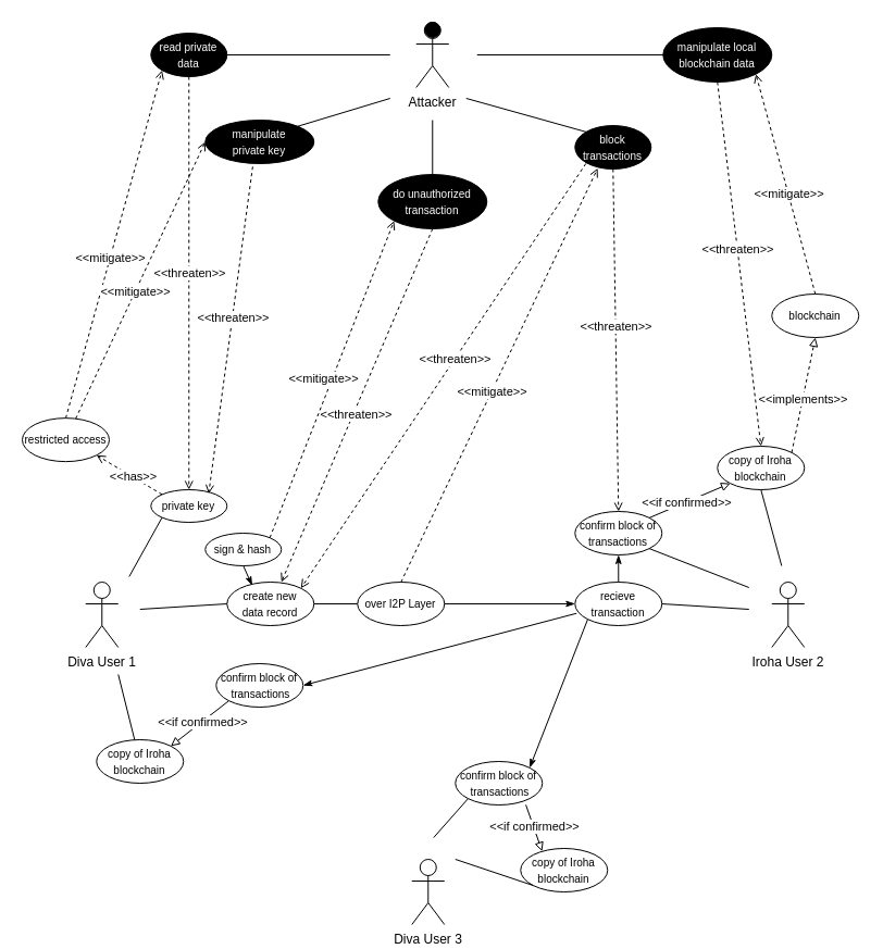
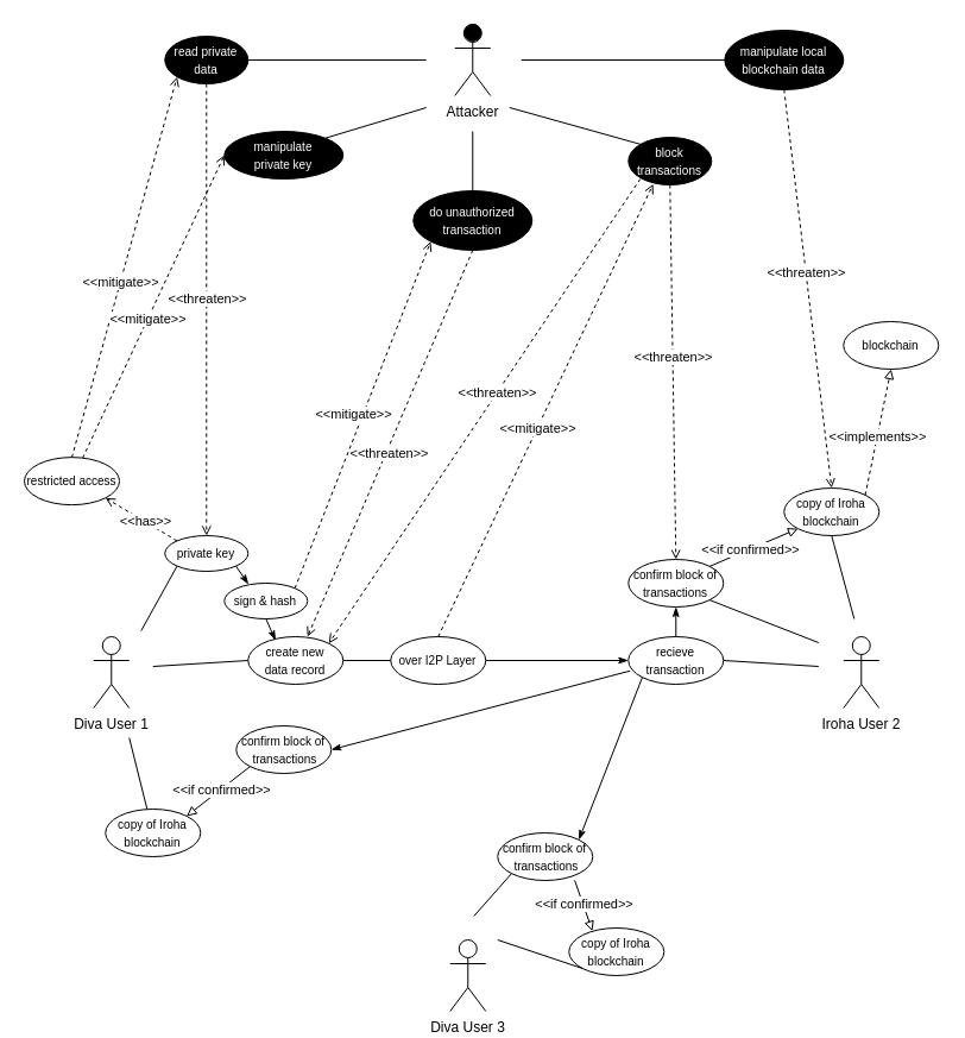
  <mxCell id="0" />
  <mxCell id="1" parent="0" />
  <mxCell id="2" value="Diva User 1" style="shape=umlActor;verticalLabelPosition=bottom;verticalAlign=top;html=1;outlineConnect=0;" parent="1" vertex="1"><mxGeometry x="78.28" y="535" width="30" height="60" as="geometry" /></mxCell>
  <mxCell id="3" value="" style="group" parent="1" vertex="1" connectable="0"><mxGeometry x="382.28" y="20" width="30" height="60" as="geometry" /></mxCell>
  <mxCell id="4" value="Attacker" style="shape=umlActor;verticalLabelPosition=bottom;verticalAlign=top;html=1;outlineConnect=0;" parent="3" vertex="1"><mxGeometry width="30" height="60" as="geometry" /></mxCell>
  <mxCell id="5" value="" style="ellipse;whiteSpace=wrap;html=1;aspect=fixed;fillColor=#000000;" parent="3" vertex="1"><mxGeometry x="8" width="14" height="14" as="geometry" /></mxCell>
  <mxCell id="6" value="&lt;span style=&quot;font-size: 10px&quot;&gt;private key&lt;/span&gt;" style="ellipse;whiteSpace=wrap;html=1;fillColor=#FFFFFF;" parent="1" vertex="1"><mxGeometry x="138.28" y="450" width="70" height="30" as="geometry" /></mxCell>
  <mxCell id="7" value="&lt;span style=&quot;font-size: 10px&quot;&gt;copy of Iroha blockchain&lt;/span&gt;" style="ellipse;whiteSpace=wrap;html=1;fillColor=#FFFFFF;" parent="1" vertex="1"><mxGeometry x="88.28" y="680" width="80" height="40" as="geometry" /></mxCell>
  <mxCell id="8" value="" style="endArrow=none;html=1;entryX=0;entryY=1;entryDx=0;entryDy=0;" parent="1" target="6" edge="1"><mxGeometry width="50" height="50" relative="1" as="geometry"><mxPoint x="118.28" y="530" as="sourcePoint" /><mxPoint x="498.28" y="505" as="targetPoint" /></mxGeometry></mxCell>
  <mxCell id="9" value="" style="endArrow=none;html=1;" parent="1" target="7" edge="1"><mxGeometry width="50" height="50" relative="1" as="geometry"><mxPoint x="108.28" y="620" as="sourcePoint" /><mxPoint x="103.28" y="475" as="targetPoint" /></mxGeometry></mxCell>
  <mxCell id="10" value="" style="endArrow=none;html=1;exitX=1;exitY=0.5;exitDx=0;exitDy=0;" parent="1" source="27" edge="1"><mxGeometry width="50" height="50" relative="1" as="geometry"><mxPoint x="208.28" y="50" as="sourcePoint" /><mxPoint x="358.28" y="50" as="targetPoint" /></mxGeometry></mxCell>
  <mxCell id="11" value="" style="endArrow=none;html=1;exitX=1;exitY=0;exitDx=0;exitDy=0;" parent="1" source="28" edge="1"><mxGeometry width="50" height="50" relative="1" as="geometry"><mxPoint x="263.853" y="123.994" as="sourcePoint" /><mxPoint x="358.28" y="90" as="targetPoint" /></mxGeometry></mxCell>
  <mxCell id="12" value="" style="endArrow=none;html=1;exitX=0;exitY=0.5;exitDx=0;exitDy=0;" parent="1" source="29" edge="1"><mxGeometry width="50" height="50" relative="1" as="geometry"><mxPoint x="328.28" y="160" as="sourcePoint" /><mxPoint x="438.28" y="50" as="targetPoint" /></mxGeometry></mxCell>
  <mxCell id="13" value="" style="endArrow=none;html=1;exitX=0.5;exitY=0;exitDx=0;exitDy=0;" parent="1" source="30" edge="1"><mxGeometry width="50" height="50" relative="1" as="geometry"><mxPoint x="338.28" y="170" as="sourcePoint" /><mxPoint x="397.28" y="110" as="targetPoint" /></mxGeometry></mxCell>
  <mxCell id="14" value="&lt;span style=&quot;font-size: 10px&quot;&gt;block transactions&lt;/span&gt;" style="ellipse;whiteSpace=wrap;html=1;fillColor=#000000;fontColor=#FFFFFF;" parent="1" vertex="1"><mxGeometry x="528.28" y="115" width="70" height="40" as="geometry" /></mxCell>
  <mxCell id="15" value="" style="endArrow=none;html=1;exitX=0;exitY=0;exitDx=0;exitDy=0;" parent="1" source="14" edge="1"><mxGeometry width="50" height="50" relative="1" as="geometry"><mxPoint x="273.853" y="133.994" as="sourcePoint" /><mxPoint x="428.28" y="90" as="targetPoint" /></mxGeometry></mxCell>
  <mxCell id="16" value="Iroha User 2" style="shape=umlActor;verticalLabelPosition=bottom;verticalAlign=top;html=1;outlineConnect=0;" parent="1" vertex="1"><mxGeometry x="709.28" y="535" width="30" height="60" as="geometry" /></mxCell>
  <mxCell id="17" value="&lt;span style=&quot;font-size: 10px&quot;&gt;copy of Iroha blockchain&lt;/span&gt;" style="ellipse;whiteSpace=wrap;html=1;fillColor=#FFFFFF;" parent="1" vertex="1"><mxGeometry x="659.28" y="410" width="80" height="40" as="geometry" /></mxCell>
  <mxCell id="18" value="" style="endArrow=none;html=1;entryX=0.5;entryY=1;entryDx=0;entryDy=0;" parent="1" target="17" edge="1"><mxGeometry width="50" height="50" relative="1" as="geometry"><mxPoint x="718.28" y="520" as="sourcePoint" /><mxPoint x="734.28" y="475" as="targetPoint" /></mxGeometry></mxCell>
  <mxCell id="19" value="&lt;span style=&quot;font-size: 10px&quot;&gt;recieve transaction&lt;/span&gt;" style="ellipse;whiteSpace=wrap;html=1;fillColor=#FFFFFF;" parent="1" vertex="1"><mxGeometry x="528.28" y="535" width="80" height="40" as="geometry" /></mxCell>
  <mxCell id="20" value="" style="endArrow=none;html=1;entryX=1;entryY=0.5;entryDx=0;entryDy=0;" parent="1" target="19" edge="1"><mxGeometry width="50" height="50" relative="1" as="geometry"><mxPoint x="688.28" y="560" as="sourcePoint" /><mxPoint x="646.564" y="509.142" as="targetPoint" /></mxGeometry></mxCell>
  <mxCell id="21" value="&lt;span style=&quot;font-size: 10px&quot;&gt;create new &lt;br&gt;data record&lt;/span&gt;" style="ellipse;whiteSpace=wrap;html=1;fillColor=#FFFFFF;" parent="1" vertex="1"><mxGeometry x="208.28" y="535" width="80" height="40" as="geometry" /></mxCell>
  <mxCell id="22" value="" style="endArrow=none;html=1;entryX=0;entryY=0.5;entryDx=0;entryDy=0;" parent="1" target="21" edge="1"><mxGeometry width="50" height="50" relative="1" as="geometry"><mxPoint x="128.28" y="560" as="sourcePoint" /><mxPoint x="618.28" y="565" as="targetPoint" /></mxGeometry></mxCell>
  <mxCell id="23" value="" style="endArrow=none;html=1;entryX=1;entryY=0.5;entryDx=0;entryDy=0;exitX=0;exitY=0.5;exitDx=0;exitDy=0;startArrow=classicThin;startFill=1;" parent="1" source="19" target="21" edge="1"><mxGeometry width="50" height="50" relative="1" as="geometry"><mxPoint x="218.28" y="565" as="sourcePoint" /><mxPoint x="138.28" y="570" as="targetPoint" /></mxGeometry></mxCell>
  <mxCell id="24" value="&lt;span style=&quot;font-size: 10px&quot;&gt;over I2P Layer&lt;/span&gt;" style="ellipse;whiteSpace=wrap;html=1;fillColor=#FFFFFF;" parent="1" vertex="1"><mxGeometry x="328.28" y="535" width="80" height="40" as="geometry" /></mxCell>
  <mxCell id="25" value="" style="endArrow=open;html=1;dashed=1;exitX=0.5;exitY=1;exitDx=0;exitDy=0;entryX=0.5;entryY=0;entryDx=0;entryDy=0;endFill=0;" parent="1" source="14" target="50" edge="1"><mxGeometry width="50" height="50" relative="1" as="geometry"><mxPoint x="618.28" y="310" as="sourcePoint" /><mxPoint x="568.28" y="360" as="targetPoint" /></mxGeometry></mxCell>
  <mxCell id="26" value="&amp;lt;&amp;lt;threaten&amp;gt;&amp;gt;" style="edgeLabel;html=1;align=center;verticalAlign=middle;resizable=0;points=[];" parent="25" vertex="1" connectable="0"><mxGeometry x="-0.08" relative="1" as="geometry"><mxPoint as="offset" /></mxGeometry></mxCell>
  <mxCell id="27" value="&lt;span style=&quot;font-size: 10px&quot;&gt;read private data&lt;/span&gt;" style="ellipse;whiteSpace=wrap;html=1;fillColor=#000000;fontColor=#FFFFFF;" parent="1" vertex="1"><mxGeometry x="138.28" y="30" width="70" height="40" as="geometry" /></mxCell>
  <mxCell id="28" value="&lt;span style=&quot;font-size: 10px&quot;&gt;manipulate &lt;br&gt;private key&lt;/span&gt;" style="ellipse;whiteSpace=wrap;html=1;fillColor=#000000;fontColor=#FFFFFF;" parent="1" vertex="1"><mxGeometry x="188.28" y="110" width="100" height="40" as="geometry" /></mxCell>
  <mxCell id="29" value="&lt;span style=&quot;font-size: 10px&quot;&gt;manipulate local blockchain data&lt;/span&gt;" style="ellipse;whiteSpace=wrap;html=1;fillColor=#000000;fontColor=#FFFFFF;" parent="1" vertex="1"><mxGeometry x="609.28" y="25" width="100" height="50" as="geometry" /></mxCell>
  <mxCell id="30" value="&lt;span style=&quot;font-size: 10px&quot;&gt;do unauthorized transaction&lt;/span&gt;" style="ellipse;whiteSpace=wrap;html=1;fillColor=#000000;fontColor=#FFFFFF;" parent="1" vertex="1"><mxGeometry x="347.28" y="160" width="100" height="50" as="geometry" /></mxCell>
  <mxCell id="31" value="" style="endArrow=open;html=1;dashed=1;exitX=0.5;exitY=0;exitDx=0;exitDy=0;entryX=0.298;entryY=0.982;entryDx=0;entryDy=0;endFill=0;entryPerimeter=0;" parent="1" source="24" target="14" edge="1"><mxGeometry width="50" height="50" relative="1" as="geometry"><mxPoint x="573.28" y="165" as="sourcePoint" /><mxPoint x="578.28" y="545" as="targetPoint" /></mxGeometry></mxCell>
  <mxCell id="32" value="&amp;lt;&amp;lt;mitigate&amp;gt;&amp;gt;" style="edgeLabel;html=1;align=center;verticalAlign=middle;resizable=0;points=[];" parent="31" vertex="1" connectable="0"><mxGeometry x="-0.08" relative="1" as="geometry"><mxPoint as="offset" /></mxGeometry></mxCell>
  <mxCell id="33" value="&lt;span style=&quot;font-size: 10px&quot;&gt;sign &amp;amp; hash&lt;/span&gt;" style="ellipse;whiteSpace=wrap;html=1;fillColor=#FFFFFF;" parent="1" vertex="1"><mxGeometry x="188.28" y="490" width="70" height="30" as="geometry" /></mxCell>
  <mxCell id="34" value="" style="endArrow=open;html=1;dashed=1;entryX=1;entryY=0;entryDx=0;entryDy=0;endFill=0;" parent="1" target="21" edge="1"><mxGeometry width="50" height="50" relative="1" as="geometry"><mxPoint x="538.28" y="150" as="sourcePoint" /><mxPoint x="578.28" y="545" as="targetPoint" /></mxGeometry></mxCell>
  <mxCell id="35" value="&amp;lt;&amp;lt;threaten&amp;gt;&amp;gt;" style="edgeLabel;html=1;align=center;verticalAlign=middle;resizable=0;points=[];" parent="34" vertex="1" connectable="0"><mxGeometry x="-0.08" relative="1" as="geometry"><mxPoint as="offset" /></mxGeometry></mxCell>
  <mxCell id="36" value="" style="endArrow=classicThin;html=1;entryX=0.289;entryY=0.079;entryDx=0;entryDy=0;exitX=0.5;exitY=1;exitDx=0;exitDy=0;endFill=1;entryPerimeter=0;" parent="1" source="33" target="21" edge="1"><mxGeometry width="50" height="50" relative="1" as="geometry"><mxPoint x="218.28" y="565" as="sourcePoint" /><mxPoint x="138.28" y="570" as="targetPoint" /></mxGeometry></mxCell>
+ <mxCell id="37" value="" style="endArrow=classicThin;html=1;entryX=0.29;entryY=0.031;entryDx=0;entryDy=0;exitX=1;exitY=1;exitDx=0;exitDy=0;endFill=1;entryPerimeter=0;" parent="1" source="6" target="33" edge="1"><mxGeometry width="50" height="50" relative="1" as="geometry"><mxPoint x="233.28" y="530" as="sourcePoint" /><mxPoint x="241.4" y="548.16" as="targetPoint" /></mxGeometry></mxCell>
  <mxCell id="38" value="" style="endArrow=open;html=1;dashed=1;entryX=0.685;entryY=0.037;entryDx=0;entryDy=0;endFill=0;exitX=0.5;exitY=1;exitDx=0;exitDy=0;entryPerimeter=0;" parent="1" source="30" edge="1"><mxGeometry width="50" height="50" relative="1" as="geometry"><mxPoint x="437.18" y="209.47" as="sourcePoint" /><mxPoint x="258.28" y="535" as="targetPoint" /></mxGeometry></mxCell>
  <mxCell id="39" value="&amp;lt;&amp;lt;threaten&amp;gt;&amp;gt;" style="edgeLabel;html=1;align=center;verticalAlign=middle;resizable=0;points=[];" parent="38" vertex="1" connectable="0"><mxGeometry x="-0.08" relative="1" as="geometry"><mxPoint x="-6.62" y="20.82" as="offset" /></mxGeometry></mxCell>
  <mxCell id="40" value="" style="endArrow=open;html=1;dashed=1;exitX=1;exitY=0;exitDx=0;exitDy=0;entryX=0;entryY=1;entryDx=0;entryDy=0;endFill=0;" parent="1" source="33" target="30" edge="1"><mxGeometry width="50" height="50" relative="1" as="geometry"><mxPoint x="418.28" y="545" as="sourcePoint" /><mxPoint x="559.14" y="164.28" as="targetPoint" /></mxGeometry></mxCell>
  <mxCell id="41" value="&amp;lt;&amp;lt;mitigate&amp;gt;&amp;gt;" style="edgeLabel;html=1;align=center;verticalAlign=middle;resizable=0;points=[];" parent="40" vertex="1" connectable="0"><mxGeometry x="-0.08" relative="1" as="geometry"><mxPoint x="-3.34" y="-12.32" as="offset" /></mxGeometry></mxCell>
  <mxCell id="42" value="" style="endArrow=open;html=1;dashed=1;exitX=0.5;exitY=1;exitDx=0;exitDy=0;entryX=0.5;entryY=0;entryDx=0;entryDy=0;endFill=0;" parent="1" source="27" target="6" edge="1"><mxGeometry width="50" height="50" relative="1" as="geometry"><mxPoint x="573.28" y="165" as="sourcePoint" /><mxPoint x="578.28" y="545" as="targetPoint" /></mxGeometry></mxCell>
  <mxCell id="43" value="&amp;lt;&amp;lt;threaten&amp;gt;&amp;gt;" style="edgeLabel;html=1;align=center;verticalAlign=middle;resizable=0;points=[];" parent="42" vertex="1" connectable="0"><mxGeometry x="-0.08" relative="1" as="geometry"><mxPoint y="5" as="offset" /></mxGeometry></mxCell>
  <mxCell id="44" value="Diva User 3" style="shape=umlActor;verticalLabelPosition=bottom;verticalAlign=top;html=1;outlineConnect=0;" parent="1" vertex="1"><mxGeometry x="378.28" y="790" width="30" height="60" as="geometry" /></mxCell>
  <mxCell id="45" value="&lt;span style=&quot;font-size: 10px&quot;&gt;copy of Iroha blockchain&lt;/span&gt;" style="ellipse;whiteSpace=wrap;html=1;fillColor=#FFFFFF;" parent="1" vertex="1"><mxGeometry x="478.28" y="780" width="80" height="40" as="geometry" /></mxCell>
  <mxCell id="46" value="" style="endArrow=none;html=1;entryX=0;entryY=1;entryDx=0;entryDy=0;" parent="1" target="45" edge="1"><mxGeometry width="50" height="50" relative="1" as="geometry"><mxPoint x="418.28" y="790" as="sourcePoint" /><mxPoint x="403.28" y="730" as="targetPoint" /></mxGeometry></mxCell>
  <mxCell id="47" value="&lt;span style=&quot;font-size: 10px&quot;&gt;confirm&amp;nbsp;&lt;/span&gt;&lt;span style=&quot;font-size: 10px&quot;&gt;block of&lt;/span&gt;&lt;span style=&quot;font-size: 10px&quot;&gt;&lt;br&gt;&amp;nbsp;transactions&lt;/span&gt;" style="ellipse;whiteSpace=wrap;html=1;fillColor=#FFFFFF;" parent="1" vertex="1"><mxGeometry x="418.28" y="700" width="80" height="40" as="geometry" /></mxCell>
  <mxCell id="48" value="" style="endArrow=none;html=1;entryX=0;entryY=1;entryDx=0;entryDy=0;" parent="1" target="47" edge="1"><mxGeometry width="50" height="50" relative="1" as="geometry"><mxPoint x="398.28" y="770" as="sourcePoint" /><mxPoint x="315.564" y="764.142" as="targetPoint" /></mxGeometry></mxCell>
  <mxCell id="49" value="&lt;span style=&quot;font-size: 10px&quot;&gt;confirm&amp;nbsp;&lt;/span&gt;&lt;span style=&quot;font-size: 10px&quot;&gt;block of&lt;/span&gt;&lt;span style=&quot;font-size: 10px&quot;&gt;&lt;br&gt;&amp;nbsp;transactions&lt;/span&gt;" style="ellipse;whiteSpace=wrap;html=1;fillColor=#FFFFFF;" parent="1" vertex="1"><mxGeometry x="198.28" y="610" width="80" height="40" as="geometry" /></mxCell>
  <mxCell id="50" value="&lt;span style=&quot;font-size: 10px&quot;&gt;confirm block of transactions&lt;/span&gt;" style="ellipse;whiteSpace=wrap;html=1;fillColor=#FFFFFF;" parent="1" vertex="1"><mxGeometry x="528.28" y="470" width="80" height="40" as="geometry" /></mxCell>
  <mxCell id="51" value="" style="endArrow=none;html=1;entryX=1;entryY=1;entryDx=0;entryDy=0;" parent="1" target="50" edge="1"><mxGeometry width="50" height="50" relative="1" as="geometry"><mxPoint x="688.28" y="540" as="sourcePoint" /><mxPoint x="618.28" y="565" as="targetPoint" /></mxGeometry></mxCell>
  <mxCell id="52" value="" style="endArrow=none;html=1;entryX=0.5;entryY=0;entryDx=0;entryDy=0;exitX=0.5;exitY=1;exitDx=0;exitDy=0;startArrow=classicThin;startFill=1;endFill=0;" parent="1" source="50" target="19" edge="1"><mxGeometry width="50" height="50" relative="1" as="geometry"><mxPoint x="538.28" y="565" as="sourcePoint" /><mxPoint x="298.28" y="565" as="targetPoint" /></mxGeometry></mxCell>
  <mxCell id="53" value="" style="endArrow=none;html=1;entryX=0;entryY=1;entryDx=0;entryDy=0;exitX=1;exitY=0;exitDx=0;exitDy=0;startArrow=classicThin;startFill=1;endFill=0;" parent="1" source="47" target="19" edge="1"><mxGeometry width="50" height="50" relative="1" as="geometry"><mxPoint x="583.08" y="612.6" as="sourcePoint" /><mxPoint x="578.28" y="585" as="targetPoint" /></mxGeometry></mxCell>
  <mxCell id="54" value="" style="endArrow=none;html=1;entryX=0.018;entryY=0.718;entryDx=0;entryDy=0;exitX=1;exitY=0.5;exitDx=0;exitDy=0;startArrow=classicThin;startFill=1;endFill=0;entryPerimeter=0;" parent="1" source="49" target="19" edge="1"><mxGeometry width="50" height="50" relative="1" as="geometry"><mxPoint x="336.564" y="735.858" as="sourcePoint" /><mxPoint x="549.996" y="579.142" as="targetPoint" /></mxGeometry></mxCell>
  <mxCell id="55" value="" style="endArrow=open;html=1;dashed=1;exitX=0.5;exitY=1;exitDx=0;exitDy=0;entryX=0.5;entryY=0;entryDx=0;entryDy=0;endFill=0;" parent="1" source="29" target="17" edge="1"><mxGeometry width="50" height="50" relative="1" as="geometry"><mxPoint x="573.28" y="165" as="sourcePoint" /><mxPoint x="598.28" y="610" as="targetPoint" /></mxGeometry></mxCell>
  <mxCell id="56" value="&amp;lt;&amp;lt;threaten&amp;gt;&amp;gt;" style="edgeLabel;html=1;align=center;verticalAlign=middle;resizable=0;points=[];" parent="55" vertex="1" connectable="0"><mxGeometry x="-0.08" relative="1" as="geometry"><mxPoint as="offset" /></mxGeometry></mxCell>
  <mxCell id="57" value="&lt;span style=&quot;font-size: 10px&quot;&gt;blockchain&lt;/span&gt;" style="ellipse;whiteSpace=wrap;html=1;fillColor=#FFFFFF;" parent="1" vertex="1"><mxGeometry x="709.28" y="270" width="80" height="40" as="geometry" /></mxCell>
- <mxCell id="58" value="" style="endArrow=open;html=1;dashed=1;exitX=0.5;exitY=0;exitDx=0;exitDy=0;entryX=1;entryY=1;entryDx=0;entryDy=0;endFill=0;" parent="1" source="57" target="29" edge="1"><mxGeometry width="50" height="50" relative="1" as="geometry"><mxPoint x="418.28" y="545" as="sourcePoint" /><mxPoint x="559.14" y="164.28" as="targetPoint" /></mxGeometry></mxCell>
- <mxCell id="59" value="&amp;lt;&amp;lt;mitigate&amp;gt;&amp;gt;" style="edgeLabel;html=1;align=center;verticalAlign=middle;resizable=0;points=[];" parent="58" vertex="1" connectable="0"><mxGeometry x="-0.08" relative="1" as="geometry"><mxPoint as="offset" /></mxGeometry></mxCell>
  <mxCell id="60" value="" style="endArrow=block;html=1;dashed=1;entryX=0.5;entryY=1;entryDx=0;entryDy=0;endFill=0;exitX=1;exitY=0;exitDx=0;exitDy=0;" parent="1" source="17" target="57" edge="1"><mxGeometry width="50" height="50" relative="1" as="geometry"><mxPoint x="758.28" y="485" as="sourcePoint" /><mxPoint x="704.635" y="77.678" as="targetPoint" /></mxGeometry></mxCell>
  <mxCell id="61" value="&amp;lt;&amp;lt;implements&amp;gt;&amp;gt;" style="edgeLabel;html=1;align=center;verticalAlign=middle;resizable=0;points=[];" parent="60" vertex="1" connectable="0"><mxGeometry x="-0.08" relative="1" as="geometry"><mxPoint as="offset" /></mxGeometry></mxCell>
- <mxCell id="62" value="" style="endArrow=open;html=1;dashed=1;exitX=0.436;exitY=1.069;exitDx=0;exitDy=0;entryX=0.759;entryY=0.124;entryDx=0;entryDy=0;endFill=0;exitPerimeter=0;entryPerimeter=0;" parent="1" source="28" target="6" edge="1"><mxGeometry width="50" height="50" relative="1" as="geometry"><mxPoint x="183.28" y="80" as="sourcePoint" /><mxPoint x="183.28" y="460" as="targetPoint" /></mxGeometry></mxCell>
- <mxCell id="63" value="&amp;lt;&amp;lt;threaten&amp;gt;&amp;gt;" style="edgeLabel;html=1;align=center;verticalAlign=middle;resizable=0;points=[];" parent="62" vertex="1" connectable="0"><mxGeometry x="-0.08" relative="1" as="geometry"><mxPoint as="offset" /></mxGeometry></mxCell>
  <mxCell id="64" value="" style="endArrow=open;html=1;dashed=1;entryX=1;entryY=1;entryDx=0;entryDy=0;endFill=0;exitX=0;exitY=0;exitDx=0;exitDy=0;" parent="1" source="6" target="68" edge="1"><mxGeometry width="50" height="50" relative="1" as="geometry"><mxPoint x="-1.716" y="464.998" as="sourcePoint" /><mxPoint x="60" y="424.14" as="targetPoint" /></mxGeometry></mxCell>
  <mxCell id="65" value="&amp;lt;&amp;lt;has&amp;gt;&amp;gt;" style="edgeLabel;html=1;align=center;verticalAlign=middle;resizable=0;points=[];" parent="64" vertex="1" connectable="0"><mxGeometry x="-0.08" relative="1" as="geometry"><mxPoint as="offset" /></mxGeometry></mxCell>
  <mxCell id="66" value="" style="endArrow=open;html=1;dashed=1;exitX=0.5;exitY=0;exitDx=0;exitDy=0;entryX=0;entryY=1;entryDx=0;entryDy=0;endFill=0;" parent="1" source="68" target="27" edge="1"><mxGeometry width="50" height="50" relative="1" as="geometry"><mxPoint x="-260" y="539.14" as="sourcePoint" /><mxPoint x="16.355" y="61.818" as="targetPoint" /></mxGeometry></mxCell>
  <mxCell id="67" value="&amp;lt;&amp;lt;mitigate&amp;gt;&amp;gt;" style="edgeLabel;html=1;align=center;verticalAlign=middle;resizable=0;points=[];" parent="66" vertex="1" connectable="0"><mxGeometry x="-0.08" relative="1" as="geometry"><mxPoint as="offset" /></mxGeometry></mxCell>
  <mxCell id="68" value="&lt;span style=&quot;font-size: 10px&quot;&gt;restricted access&lt;/span&gt;" style="ellipse;whiteSpace=wrap;html=1;fillColor=#FFFFFF;" parent="1" vertex="1"><mxGeometry x="20" y="384.14" width="80" height="40" as="geometry" /></mxCell>
  <mxCell id="69" value="" style="endArrow=block;html=1;exitX=0.81;exitY=0.996;exitDx=0;exitDy=0;endFill=0;entryX=0.247;entryY=0.065;entryDx=0;entryDy=0;exitPerimeter=0;entryPerimeter=0;" parent="1" source="47" target="45" edge="1"><mxGeometry width="50" height="50" relative="1" as="geometry"><mxPoint x="418.28" y="545" as="sourcePoint" /><mxPoint x="468.28" y="700" as="targetPoint" /></mxGeometry></mxCell>
  <mxCell id="70" value="&amp;lt;&amp;lt;if confirmed&amp;gt;&amp;gt;" style="edgeLabel;html=1;align=center;verticalAlign=middle;resizable=0;points=[];" parent="69" vertex="1" connectable="0"><mxGeometry x="-0.08" relative="1" as="geometry"><mxPoint as="offset" /></mxGeometry></mxCell>
  <mxCell id="71" value="" style="endArrow=block;html=1;exitX=0;exitY=1;exitDx=0;exitDy=0;endFill=0;entryX=1;entryY=0;entryDx=0;entryDy=0;" parent="1" source="49" target="7" edge="1"><mxGeometry width="50" height="50" relative="1" as="geometry"><mxPoint x="348.28" y="750" as="sourcePoint" /><mxPoint x="448.28" y="750" as="targetPoint" /></mxGeometry></mxCell>
  <mxCell id="72" value="&amp;lt;&amp;lt;if confirmed&amp;gt;&amp;gt;" style="edgeLabel;html=1;align=center;verticalAlign=middle;resizable=0;points=[];" parent="71" vertex="1" connectable="0"><mxGeometry x="-0.08" relative="1" as="geometry"><mxPoint as="offset" /></mxGeometry></mxCell>
  <mxCell id="73" value="" style="endArrow=block;html=1;exitX=1;exitY=0;exitDx=0;exitDy=0;endFill=0;entryX=0;entryY=1;entryDx=0;entryDy=0;" parent="1" source="50" target="17" edge="1"><mxGeometry width="50" height="50" relative="1" as="geometry"><mxPoint x="199.996" y="644.142" as="sourcePoint" /><mxPoint x="338.28" y="700" as="targetPoint" /></mxGeometry></mxCell>
  <mxCell id="74" value="&amp;lt;&amp;lt;if confirmed&amp;gt;&amp;gt;" style="edgeLabel;html=1;align=center;verticalAlign=middle;resizable=0;points=[];" parent="73" vertex="1" connectable="0"><mxGeometry x="-0.08" relative="1" as="geometry"><mxPoint as="offset" /></mxGeometry></mxCell>
  <mxCell id="75" value="" style="endArrow=open;html=1;dashed=1;entryX=0;entryY=0.5;entryDx=0;entryDy=0;endFill=0;" parent="1" source="68" target="28" edge="1"><mxGeometry width="50" height="50" relative="1" as="geometry"><mxPoint x="70" y="394.14" as="sourcePoint" /><mxPoint x="158.531" y="74.142" as="targetPoint" /></mxGeometry></mxCell>
  <mxCell id="76" value="&amp;lt;&amp;lt;mitigate&amp;gt;&amp;gt;" style="edgeLabel;html=1;align=center;verticalAlign=middle;resizable=0;points=[];" parent="75" vertex="1" connectable="0"><mxGeometry x="-0.08" relative="1" as="geometry"><mxPoint as="offset" /></mxGeometry></mxCell>
